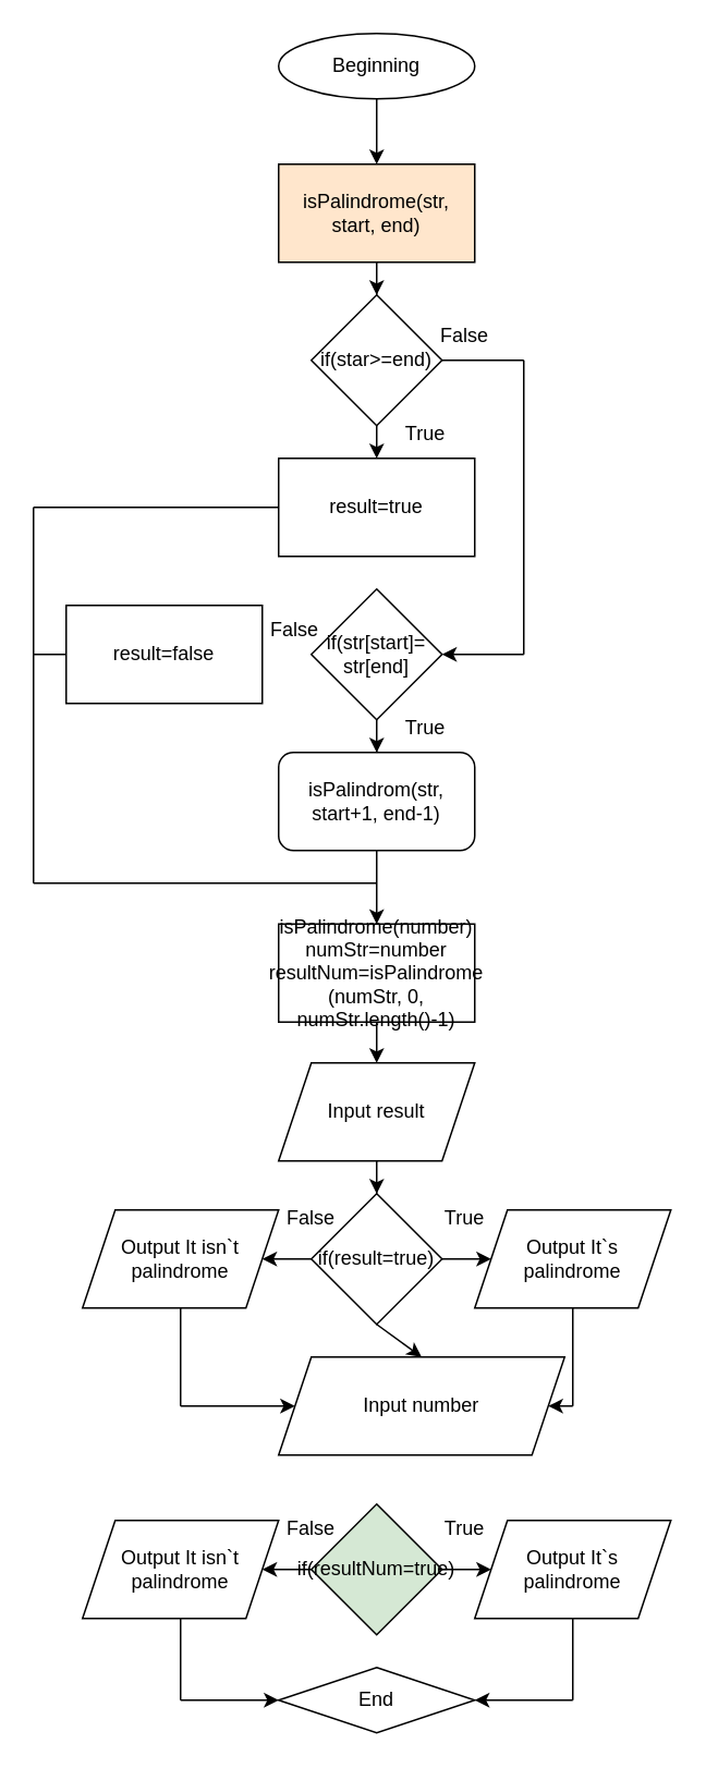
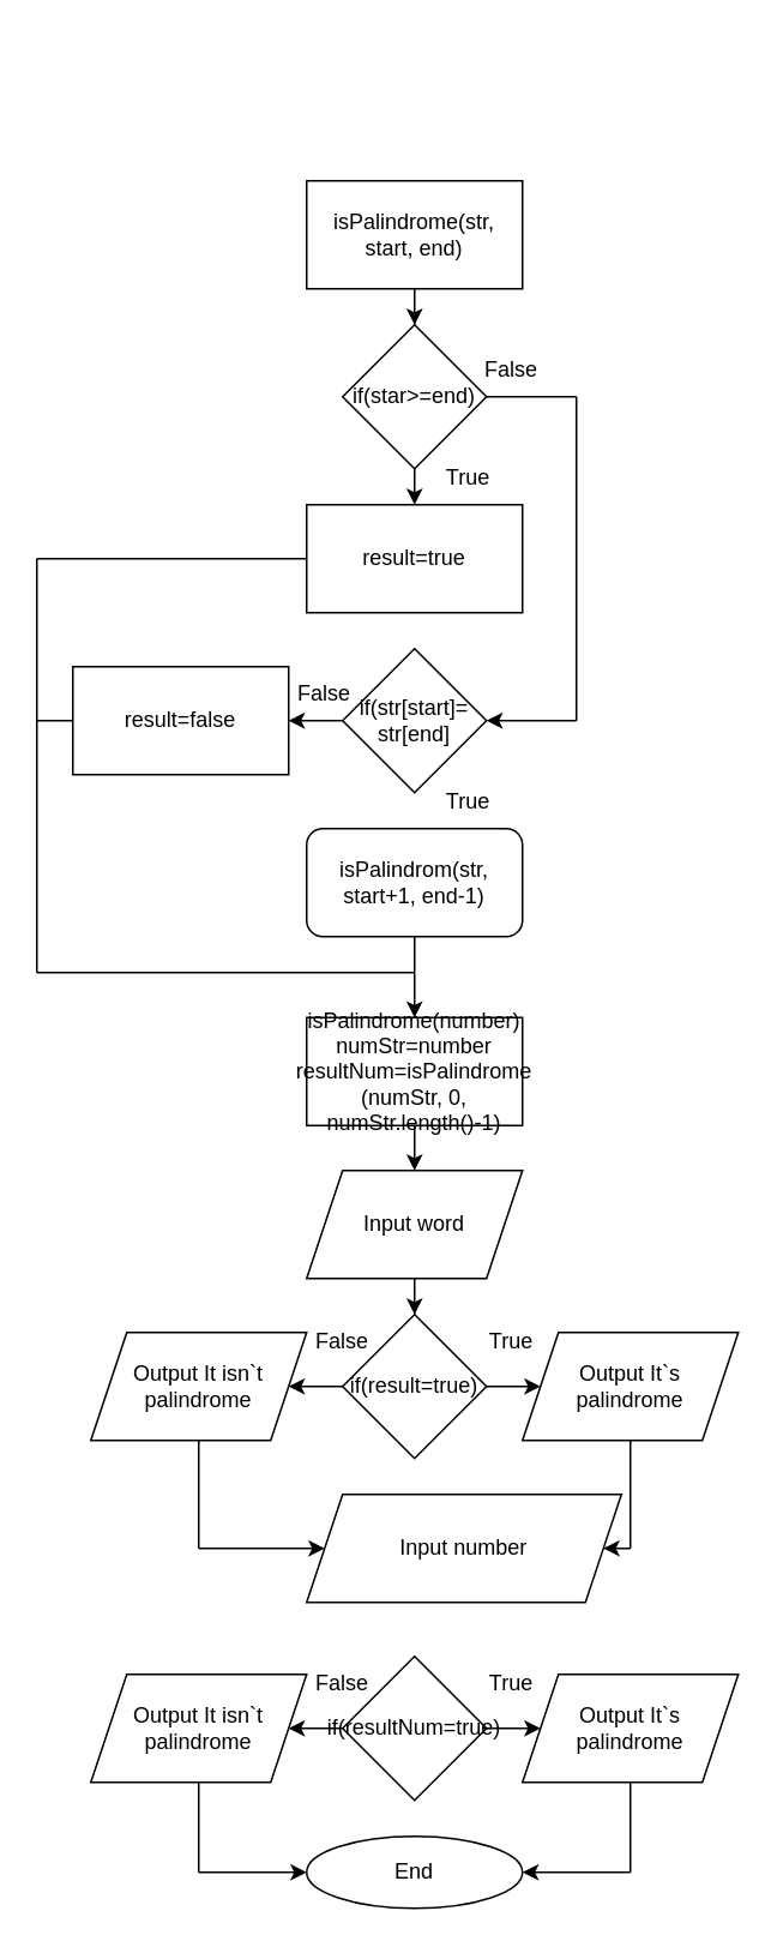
  <mxCell id="0" />
  <mxCell id="1" parent="0" />
- <mxCell id="2" value="" style="edgeStyle=orthogonalEdgeStyle;rounded=0;orthogonalLoop=1;jettySize=auto;html=1;" edge="1" parent="1" source="3" target="5"><mxGeometry relative="1" as="geometry" /></mxCell>
- <mxCell id="3" value="Beginning" style="ellipse;whiteSpace=wrap;html=1;" vertex="1" parent="1"><mxGeometry x="170" y="20" width="120" height="40" as="geometry" /></mxCell>
  <mxCell id="4" value="" style="edgeStyle=orthogonalEdgeStyle;rounded=0;orthogonalLoop=1;jettySize=auto;html=1;" edge="1" parent="1" source="5" target="6"><mxGeometry relative="1" as="geometry" /></mxCell>
- <mxCell id="5" value="isPalindrome(str, start, end)" style="rounded=0;whiteSpace=wrap;html=1;fillColor=#ffe6cc;" vertex="1" parent="1"><mxGeometry x="170" y="100" width="120" height="60" as="geometry" /></mxCell>
+ <mxCell id="5" value="isPalindrome(str, start, end)" style="rounded=0;whiteSpace=wrap;html=1;" vertex="1" parent="1"><mxGeometry x="170" y="100" width="120" height="60" as="geometry" /></mxCell>
  <mxCell id="6" value="if(star&amp;gt;=end)" style="rhombus;whiteSpace=wrap;html=1;" vertex="1" parent="1"><mxGeometry x="190" y="180" width="80" height="80" as="geometry" /></mxCell>
  <mxCell id="7" value="result=true" style="rounded=0;whiteSpace=wrap;html=1;" vertex="1" parent="1"><mxGeometry x="170" y="280" width="120" height="60" as="geometry" /></mxCell>
- <mxCell id="8" value="" style="edgeStyle=orthogonalEdgeStyle;rounded=0;orthogonalLoop=1;jettySize=auto;html=1;" edge="1" parent="1" source="10" target="12"><mxGeometry relative="1" as="geometry" /></mxCell>
+ <mxCell id="9" value="" style="edgeStyle=orthogonalEdgeStyle;rounded=0;orthogonalLoop=1;jettySize=auto;html=1;" edge="1" parent="1" source="10" target="13"><mxGeometry relative="1" as="geometry" /></mxCell>
  <mxCell id="10" value="if(str[start]=&lt;br&gt;str[end]" style="rhombus;whiteSpace=wrap;html=1;" vertex="1" parent="1"><mxGeometry x="190" y="360" width="80" height="80" as="geometry" /></mxCell>
  <mxCell id="11" value="" style="edgeStyle=orthogonalEdgeStyle;rounded=0;orthogonalLoop=1;jettySize=auto;html=1;" edge="1" parent="1" source="12" target="23"><mxGeometry relative="1" as="geometry" /></mxCell>
  <mxCell id="12" value="isPalindrom(str, start+1, end-1)" style="whiteSpace=wrap;html=1;rounded=1;" vertex="1" parent="1"><mxGeometry x="170" y="460" width="120" height="60" as="geometry" /></mxCell>
  <mxCell id="13" value="result=false" style="rounded=0;whiteSpace=wrap;html=1;" vertex="1" parent="1"><mxGeometry x="40" y="370" width="120" height="60" as="geometry" /></mxCell>
  <mxCell id="14" value="" style="endArrow=classic;html=1;rounded=0;entryX=0.5;entryY=0;entryDx=0;entryDy=0;exitX=0.5;exitY=1;exitDx=0;exitDy=0;" edge="1" parent="1" source="6" target="7"><mxGeometry width="50" height="50" relative="1" as="geometry"><mxPoint x="230" y="320" as="sourcePoint" /><mxPoint x="280" y="270" as="targetPoint" /></mxGeometry></mxCell>
  <mxCell id="15" value="" style="endArrow=none;html=1;rounded=0;exitX=0;exitY=0.5;exitDx=0;exitDy=0;" edge="1" parent="1" source="7"><mxGeometry width="50" height="50" relative="1" as="geometry"><mxPoint x="230" y="320" as="sourcePoint" /><mxPoint x="20" y="310" as="targetPoint" /></mxGeometry></mxCell>
  <mxCell id="16" value="" style="endArrow=none;html=1;rounded=0;entryX=1;entryY=0.5;entryDx=0;entryDy=0;" edge="1" parent="1" target="6"><mxGeometry width="50" height="50" relative="1" as="geometry"><mxPoint x="320" y="220" as="sourcePoint" /><mxPoint x="280" y="270" as="targetPoint" /></mxGeometry></mxCell>
  <mxCell id="17" value="" style="endArrow=none;html=1;rounded=0;" edge="1" parent="1"><mxGeometry width="50" height="50" relative="1" as="geometry"><mxPoint x="320" y="400" as="sourcePoint" /><mxPoint x="320" y="220" as="targetPoint" /></mxGeometry></mxCell>
  <mxCell id="18" value="" style="endArrow=classic;html=1;rounded=0;entryX=1;entryY=0.5;entryDx=0;entryDy=0;" edge="1" parent="1" target="10"><mxGeometry width="50" height="50" relative="1" as="geometry"><mxPoint x="320" y="400" as="sourcePoint" /><mxPoint x="280" y="270" as="targetPoint" /></mxGeometry></mxCell>
  <mxCell id="19" value="" style="endArrow=none;html=1;rounded=0;" edge="1" parent="1"><mxGeometry width="50" height="50" relative="1" as="geometry"><mxPoint x="20" y="540" as="sourcePoint" /><mxPoint x="20" y="310" as="targetPoint" /></mxGeometry></mxCell>
  <mxCell id="20" value="" style="endArrow=none;html=1;rounded=0;exitX=0;exitY=0.5;exitDx=0;exitDy=0;" edge="1" parent="1" source="13"><mxGeometry width="50" height="50" relative="1" as="geometry"><mxPoint x="230" y="320" as="sourcePoint" /><mxPoint x="20" y="400" as="targetPoint" /></mxGeometry></mxCell>
  <mxCell id="21" value="" style="endArrow=none;html=1;rounded=0;" edge="1" parent="1"><mxGeometry width="50" height="50" relative="1" as="geometry"><mxPoint x="20" y="540" as="sourcePoint" /><mxPoint x="230" y="540" as="targetPoint" /></mxGeometry></mxCell>
  <mxCell id="22" value="" style="edgeStyle=orthogonalEdgeStyle;rounded=0;orthogonalLoop=1;jettySize=auto;html=1;" edge="1" parent="1" source="23"><mxGeometry relative="1" as="geometry"><mxPoint x="230" y="650" as="targetPoint" /></mxGeometry></mxCell>
  <mxCell id="23" value="isPalindrome(number)&lt;br&gt;numStr=number&lt;br&gt;resultNum=isPalindrome&lt;br&gt;(numStr, 0, numStr.length()-1)" style="rounded=0;whiteSpace=wrap;html=1;" vertex="1" parent="1"><mxGeometry x="170" y="565" width="120" height="60" as="geometry" /></mxCell>
  <mxCell id="24" value="" style="edgeStyle=orthogonalEdgeStyle;rounded=0;orthogonalLoop=1;jettySize=auto;html=1;" edge="1" parent="1" source="25" target="27"><mxGeometry relative="1" as="geometry" /></mxCell>
- <mxCell id="25" value="Input result" style="shape=parallelogram;perimeter=parallelogramPerimeter;whiteSpace=wrap;html=1;fixedSize=1;" vertex="1" parent="1"><mxGeometry x="170" y="650" width="120" height="60" as="geometry" /></mxCell>
+ <mxCell id="25" value="Input word" style="shape=parallelogram;perimeter=parallelogramPerimeter;whiteSpace=wrap;html=1;fixedSize=1;" vertex="1" parent="1"><mxGeometry x="170" y="650" width="120" height="60" as="geometry" /></mxCell>
  <mxCell id="26" value="" style="edgeStyle=orthogonalEdgeStyle;rounded=0;orthogonalLoop=1;jettySize=auto;html=1;" edge="1" parent="1" source="27" target="28"><mxGeometry relative="1" as="geometry" /></mxCell>
  <mxCell id="27" value="if(result=true)" style="rhombus;whiteSpace=wrap;html=1;" vertex="1" parent="1"><mxGeometry x="190" y="730" width="80" height="80" as="geometry" /></mxCell>
  <mxCell id="28" value="Output It`s palindrome" style="shape=parallelogram;perimeter=parallelogramPerimeter;whiteSpace=wrap;html=1;fixedSize=1;" vertex="1" parent="1"><mxGeometry x="290" y="740" width="120" height="60" as="geometry" /></mxCell>
  <mxCell id="29" value="Output It isn`t palindrome" style="shape=parallelogram;perimeter=parallelogramPerimeter;whiteSpace=wrap;html=1;fixedSize=1;" vertex="1" parent="1"><mxGeometry x="50" y="740" width="120" height="60" as="geometry" /></mxCell>
  <mxCell id="30" value="Input number" style="shape=parallelogram;perimeter=parallelogramPerimeter;whiteSpace=wrap;html=1;fixedSize=1;" vertex="1" parent="1"><mxGeometry x="170" y="830" width="175" height="60" as="geometry" /></mxCell>
  <mxCell id="31" value="" style="edgeStyle=orthogonalEdgeStyle;rounded=0;orthogonalLoop=1;jettySize=auto;html=1;" edge="1" parent="1" source="32" target="33"><mxGeometry relative="1" as="geometry" /></mxCell>
- <mxCell id="32" value="if(resultNum=true)" style="rhombus;whiteSpace=wrap;html=1;fillColor=#d5e8d4;" vertex="1" parent="1"><mxGeometry x="190" y="920" width="80" height="80" as="geometry" /></mxCell>
+ <mxCell id="32" value="if(resultNum=true)" style="rhombus;whiteSpace=wrap;html=1;" vertex="1" parent="1"><mxGeometry x="190" y="920" width="80" height="80" as="geometry" /></mxCell>
  <mxCell id="33" value="Output It`s palindrome" style="shape=parallelogram;perimeter=parallelogramPerimeter;whiteSpace=wrap;html=1;fixedSize=1;" vertex="1" parent="1"><mxGeometry x="290" y="930" width="120" height="60" as="geometry" /></mxCell>
  <mxCell id="34" value="Output It isn`t palindrome" style="shape=parallelogram;perimeter=parallelogramPerimeter;whiteSpace=wrap;html=1;fixedSize=1;" vertex="1" parent="1"><mxGeometry x="50" y="930" width="120" height="60" as="geometry" /></mxCell>
- <mxCell id="35" value="End" style="rhombus;whiteSpace=wrap;html=1;" vertex="1" parent="1"><mxGeometry x="170" y="1020" width="120" height="40" as="geometry" /></mxCell>
+ <mxCell id="35" value="End" style="ellipse;whiteSpace=wrap;html=1;" vertex="1" parent="1"><mxGeometry x="170" y="1020" width="120" height="40" as="geometry" /></mxCell>
  <mxCell id="36" value="" style="endArrow=classic;html=1;rounded=0;entryX=1;entryY=0.5;entryDx=0;entryDy=0;exitX=0;exitY=0.5;exitDx=0;exitDy=0;" edge="1" parent="1" source="27" target="29"><mxGeometry width="50" height="50" relative="1" as="geometry"><mxPoint x="230" y="730" as="sourcePoint" /><mxPoint x="280" y="680" as="targetPoint" /></mxGeometry></mxCell>
- <mxCell id="37" value="" style="endArrow=classic;html=1;rounded=0;entryX=0.5;entryY=0;entryDx=0;entryDy=0;exitX=0.5;exitY=1;exitDx=0;exitDy=0;" edge="1" parent="1" source="27" target="30"><mxGeometry width="50" height="50" relative="1" as="geometry"><mxPoint x="230" y="960" as="sourcePoint" /><mxPoint x="280" y="910" as="targetPoint" /></mxGeometry></mxCell>
  <mxCell id="38" value="" style="endArrow=classic;html=1;rounded=0;entryX=1;entryY=0.5;entryDx=0;entryDy=0;" edge="1" parent="1" target="34"><mxGeometry width="50" height="50" relative="1" as="geometry"><mxPoint x="190" y="960" as="sourcePoint" /><mxPoint x="280" y="910" as="targetPoint" /></mxGeometry></mxCell>
  <mxCell id="39" value="" style="endArrow=none;html=1;rounded=0;entryX=0.5;entryY=1;entryDx=0;entryDy=0;" edge="1" parent="1" target="28"><mxGeometry width="50" height="50" relative="1" as="geometry"><mxPoint x="350" y="860" as="sourcePoint" /><mxPoint x="280" y="910" as="targetPoint" /></mxGeometry></mxCell>
  <mxCell id="40" value="" style="endArrow=classic;html=1;rounded=0;entryX=1;entryY=0.5;entryDx=0;entryDy=0;" edge="1" parent="1" target="30"><mxGeometry width="50" height="50" relative="1" as="geometry"><mxPoint x="350" y="860" as="sourcePoint" /><mxPoint x="280" y="910" as="targetPoint" /></mxGeometry></mxCell>
  <mxCell id="41" value="" style="endArrow=none;html=1;rounded=0;entryX=0.5;entryY=1;entryDx=0;entryDy=0;" edge="1" parent="1" target="29"><mxGeometry width="50" height="50" relative="1" as="geometry"><mxPoint x="110" y="860" as="sourcePoint" /><mxPoint x="280" y="910" as="targetPoint" /></mxGeometry></mxCell>
  <mxCell id="42" value="" style="endArrow=classic;html=1;rounded=0;entryX=0;entryY=0.5;entryDx=0;entryDy=0;" edge="1" parent="1" target="30"><mxGeometry width="50" height="50" relative="1" as="geometry"><mxPoint x="110" y="860" as="sourcePoint" /><mxPoint x="280" y="910" as="targetPoint" /></mxGeometry></mxCell>
  <mxCell id="43" value="" style="endArrow=none;html=1;rounded=0;entryX=0.5;entryY=1;entryDx=0;entryDy=0;" edge="1" parent="1" target="33"><mxGeometry width="50" height="50" relative="1" as="geometry"><mxPoint x="350" y="1040" as="sourcePoint" /><mxPoint x="280" y="910" as="targetPoint" /></mxGeometry></mxCell>
  <mxCell id="44" value="" style="endArrow=none;html=1;rounded=0;entryX=0.5;entryY=1;entryDx=0;entryDy=0;" edge="1" parent="1" target="34"><mxGeometry width="50" height="50" relative="1" as="geometry"><mxPoint x="110" y="1040" as="sourcePoint" /><mxPoint x="280" y="910" as="targetPoint" /></mxGeometry></mxCell>
  <mxCell id="45" value="" style="endArrow=classic;html=1;rounded=0;entryX=0;entryY=0.5;entryDx=0;entryDy=0;" edge="1" parent="1" target="35"><mxGeometry width="50" height="50" relative="1" as="geometry"><mxPoint x="110" y="1040" as="sourcePoint" /><mxPoint x="280" y="910" as="targetPoint" /></mxGeometry></mxCell>
  <mxCell id="46" value="" style="endArrow=classic;html=1;rounded=0;entryX=1;entryY=0.5;entryDx=0;entryDy=0;" edge="1" parent="1" target="35"><mxGeometry width="50" height="50" relative="1" as="geometry"><mxPoint x="350" y="1040" as="sourcePoint" /><mxPoint x="280" y="910" as="targetPoint" /></mxGeometry></mxCell>
  <mxCell id="47" value="True" style="text;html=1;strokeColor=none;fillColor=none;align=center;verticalAlign=middle;whiteSpace=wrap;rounded=0;" vertex="1" parent="1"><mxGeometry x="230" y="250" width="60" height="30" as="geometry" /></mxCell>
  <mxCell id="48" value="True" style="text;html=1;strokeColor=none;fillColor=none;align=center;verticalAlign=middle;whiteSpace=wrap;rounded=0;" vertex="1" parent="1"><mxGeometry x="230" y="430" width="60" height="30" as="geometry" /></mxCell>
  <mxCell id="49" value="True" style="text;html=1;strokeColor=none;fillColor=none;align=center;verticalAlign=middle;whiteSpace=wrap;rounded=0;" vertex="1" parent="1"><mxGeometry x="254" y="730" width="60" height="30" as="geometry" /></mxCell>
  <mxCell id="50" value="True" style="text;html=1;strokeColor=none;fillColor=none;align=center;verticalAlign=middle;whiteSpace=wrap;rounded=0;" vertex="1" parent="1"><mxGeometry x="254" y="920" width="60" height="30" as="geometry" /></mxCell>
  <mxCell id="51" value="False" style="text;html=1;strokeColor=none;fillColor=none;align=center;verticalAlign=middle;whiteSpace=wrap;rounded=0;" vertex="1" parent="1"><mxGeometry x="160" y="730" width="60" height="30" as="geometry" /></mxCell>
  <mxCell id="52" value="False" style="text;html=1;strokeColor=none;fillColor=none;align=center;verticalAlign=middle;whiteSpace=wrap;rounded=0;" vertex="1" parent="1"><mxGeometry x="160" y="920" width="60" height="30" as="geometry" /></mxCell>
  <mxCell id="53" value="False" style="text;html=1;strokeColor=none;fillColor=none;align=center;verticalAlign=middle;whiteSpace=wrap;rounded=0;" vertex="1" parent="1"><mxGeometry x="254" y="190" width="60" height="30" as="geometry" /></mxCell>
  <mxCell id="54" value="False" style="text;html=1;strokeColor=none;fillColor=none;align=center;verticalAlign=middle;whiteSpace=wrap;rounded=0;" vertex="1" parent="1"><mxGeometry x="150" y="370" width="60" height="30" as="geometry" /></mxCell>
